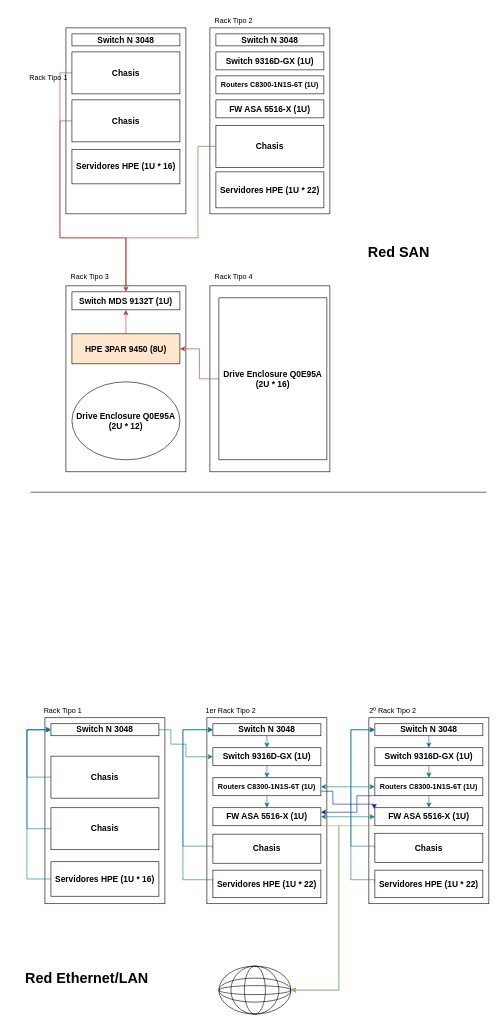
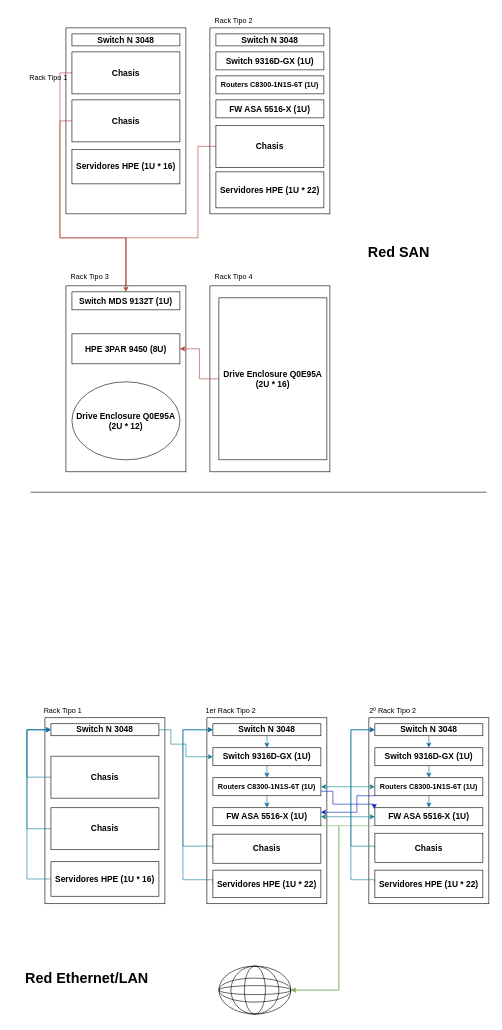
  <mxCell id="0" />
  <mxCell id="1" parent="0" />
  <mxCell id="2" value="" style="rounded=0;whiteSpace=wrap;html=1;" vertex="1" parent="1"><mxGeometry x="109" y="46" width="200" height="310" as="geometry" /></mxCell>
  <mxCell id="3" value="" style="rounded=0;whiteSpace=wrap;html=1;" vertex="1" parent="1"><mxGeometry x="349" y="46" width="200" height="310" as="geometry" /></mxCell>
  <mxCell id="4" value="" style="ellipse;whiteSpace=wrap;html=1;fillColor=none;" vertex="1" parent="1"><mxGeometry x="364" y="1610" width="120" height="80" as="geometry" /></mxCell>
  <mxCell id="5" value="" style="ellipse;whiteSpace=wrap;html=1;fillColor=none;" vertex="1" parent="1"><mxGeometry x="384" y="1610" width="80" height="80" as="geometry" /></mxCell>
  <mxCell id="6" value="" style="ellipse;whiteSpace=wrap;html=1;fillColor=none;" vertex="1" parent="1"><mxGeometry x="406.5" y="1610" width="35" height="80" as="geometry" /></mxCell>
  <mxCell id="7" value="" style="ellipse;whiteSpace=wrap;html=1;fillColor=none;" vertex="1" parent="1"><mxGeometry x="364" y="1630" width="120" height="40" as="geometry" /></mxCell>
  <mxCell id="8" value="" style="ellipse;whiteSpace=wrap;html=1;fillColor=none;" vertex="1" parent="1"><mxGeometry x="364" y="1642.5" width="120" height="15" as="geometry" /></mxCell>
  <mxCell id="9" value="&lt;h3&gt;Switch N 3048&lt;/h3&gt;" style="rounded=0;whiteSpace=wrap;html=1;" vertex="1" parent="1"><mxGeometry x="119" y="56" width="180" height="20" as="geometry" /></mxCell>
  <mxCell id="10" style="edgeStyle=orthogonalEdgeStyle;rounded=0;orthogonalLoop=1;jettySize=auto;html=1;exitX=0;exitY=0.5;exitDx=0;exitDy=0;entryX=0.5;entryY=0;entryDx=0;entryDy=0;fillColor=#fad9d5;strokeColor=#ae4132;" edge="1" parent="1" source="11" target="26"><mxGeometry relative="1" as="geometry"><Array as="points"><mxPoint x="99" y="121" /><mxPoint x="99" y="396" /><mxPoint x="209" y="396" /></Array></mxGeometry></mxCell>
  <mxCell id="11" value="&lt;h3&gt;Chasis&lt;/h3&gt;" style="rounded=0;whiteSpace=wrap;html=1;" vertex="1" parent="1"><mxGeometry x="119" y="86" width="180" height="70" as="geometry" /></mxCell>
  <mxCell id="12" value="Rack Tipo 1" style="rounded=0;whiteSpace=wrap;html=1;fillColor=none;strokeColor=none;" vertex="1" parent="1"><mxGeometry x="20" y="114" width="120" height="30" as="geometry" /></mxCell>
  <mxCell id="13" value="Rack Tipo 2" style="rounded=0;whiteSpace=wrap;html=1;fillColor=none;strokeColor=none;" vertex="1" parent="1"><mxGeometry x="329" y="20" width="120" height="30" as="geometry" /></mxCell>
  <mxCell id="14" value="Rack Tipo 3" style="rounded=0;whiteSpace=wrap;html=1;fillColor=none;strokeColor=none;" vertex="1" parent="1"><mxGeometry x="89" y="446" width="120" height="30" as="geometry" /></mxCell>
  <mxCell id="15" value="Rack Tipo 4" style="rounded=0;whiteSpace=wrap;html=1;fillColor=none;strokeColor=none;" vertex="1" parent="1"><mxGeometry x="329" y="446" width="120" height="30" as="geometry" /></mxCell>
  <mxCell id="16" value="&lt;h3&gt;Switch N 3048&lt;/h3&gt;" style="rounded=0;whiteSpace=wrap;html=1;" vertex="1" parent="1"><mxGeometry x="359" y="56" width="180" height="20" as="geometry" /></mxCell>
  <mxCell id="17" value="&lt;h3&gt;Switch 9316D-GX (1U)&lt;br/&gt;&lt;/h3&gt;" style="rounded=0;whiteSpace=wrap;html=1;" vertex="1" parent="1"><mxGeometry x="359" y="86" width="180" height="30" as="geometry" /></mxCell>
  <mxCell id="18" value="&lt;h4&gt;Routers C8300-1N1S-6T (1U)&lt;/h4&gt;" style="rounded=0;whiteSpace=wrap;html=1;" vertex="1" parent="1"><mxGeometry x="359" y="126" width="180" height="30" as="geometry" /></mxCell>
  <mxCell id="19" value="&lt;h3&gt;FW ASA 5516-X (1U)&lt;/h3&gt;" style="rounded=0;whiteSpace=wrap;html=1;" vertex="1" parent="1"><mxGeometry x="359" y="166" width="180" height="30" as="geometry" /></mxCell>
  <mxCell id="20" value="&lt;h3&gt;Servidores HPE (1U * 22)&lt;br/&gt;&lt;/h3&gt;" style="rounded=0;whiteSpace=wrap;html=1;" vertex="1" parent="1"><mxGeometry x="359" y="286" width="180" height="60" as="geometry" /></mxCell>
  <mxCell id="21" style="edgeStyle=orthogonalEdgeStyle;rounded=0;orthogonalLoop=1;jettySize=auto;html=1;exitX=0;exitY=0.5;exitDx=0;exitDy=0;entryX=0.5;entryY=0;entryDx=0;entryDy=0;fillColor=#fad9d5;strokeColor=#ae4132;" edge="1" parent="1" source="22" target="26"><mxGeometry relative="1" as="geometry"><Array as="points"><mxPoint x="329" y="244" /><mxPoint x="329" y="396" /><mxPoint x="209" y="396" /></Array></mxGeometry></mxCell>
  <mxCell id="22" value="&lt;h3&gt;Chasis&lt;/h3&gt;" style="rounded=0;whiteSpace=wrap;html=1;" vertex="1" parent="1"><mxGeometry x="359" y="208.5" width="180" height="70" as="geometry" /></mxCell>
  <mxCell id="23" value="&lt;h3&gt;Servidores HPE (1U * 16)&lt;br&gt;&lt;/h3&gt;" style="rounded=0;whiteSpace=wrap;html=1;" vertex="1" parent="1"><mxGeometry x="119" y="248.5" width="180" height="57.5" as="geometry" /></mxCell>
  <mxCell id="24" value="" style="rounded=0;whiteSpace=wrap;html=1;" vertex="1" parent="1"><mxGeometry x="109" y="476" width="200" height="310" as="geometry" /></mxCell>
  <mxCell id="25" value="" style="rounded=0;whiteSpace=wrap;html=1;" vertex="1" parent="1"><mxGeometry x="349" y="476" width="200" height="310" as="geometry" /></mxCell>
  <mxCell id="26" value="&lt;h3&gt;Switch MDS 9132T (1U)&lt;/h3&gt;" style="rounded=0;whiteSpace=wrap;html=1;" vertex="1" parent="1"><mxGeometry x="119" y="486" width="180" height="30" as="geometry" /></mxCell>
- <mxCell id="27" style="edgeStyle=orthogonalEdgeStyle;rounded=0;orthogonalLoop=1;jettySize=auto;html=1;exitX=0.5;exitY=0;exitDx=0;exitDy=0;entryX=0.5;entryY=1;entryDx=0;entryDy=0;fillColor=#fad9d5;strokeColor=#ae4132;" edge="1" parent="1" source="28" target="26"><mxGeometry relative="1" as="geometry" /></mxCell>
- <mxCell id="28" value="&lt;h3&gt;HPE 3PAR 9450 (8U)&lt;br&gt;&lt;/h3&gt;" style="rounded=0;whiteSpace=wrap;html=1;fillColor=#ffe6cc;" vertex="1" parent="1"><mxGeometry x="119" y="556" width="180" height="50" as="geometry" /></mxCell>
+ <mxCell id="28" value="&lt;h3&gt;HPE 3PAR 9450 (8U)&lt;br&gt;&lt;/h3&gt;" style="rounded=0;whiteSpace=wrap;html=1;" vertex="1" parent="1"><mxGeometry x="119" y="556" width="180" height="50" as="geometry" /></mxCell>
  <mxCell id="29" value="&lt;h3&gt;Drive Enclosure Q0E95A (2U * 12)&lt;/h3&gt;" style="ellipse;whiteSpace=wrap;html=1;" vertex="1" parent="1"><mxGeometry x="119" y="636" width="180" height="130" as="geometry" /></mxCell>
  <mxCell id="30" style="edgeStyle=orthogonalEdgeStyle;rounded=0;orthogonalLoop=1;jettySize=auto;html=1;exitX=0;exitY=0.5;exitDx=0;exitDy=0;entryX=0.5;entryY=0;entryDx=0;entryDy=0;fillColor=#fad9d5;strokeColor=#ae4132;" edge="1" parent="1" source="31" target="26"><mxGeometry relative="1" as="geometry"><Array as="points"><mxPoint x="99" y="201" /><mxPoint x="99" y="396" /><mxPoint x="209" y="396" /></Array></mxGeometry></mxCell>
  <mxCell id="31" value="&lt;h3&gt;Chasis&lt;/h3&gt;" style="rounded=0;whiteSpace=wrap;html=1;" vertex="1" parent="1"><mxGeometry x="119" y="166" width="180" height="70" as="geometry" /></mxCell>
  <mxCell id="32" style="edgeStyle=orthogonalEdgeStyle;rounded=0;orthogonalLoop=1;jettySize=auto;html=1;exitX=0;exitY=0.5;exitDx=0;exitDy=0;entryX=1;entryY=0.5;entryDx=0;entryDy=0;fillColor=#fad9d5;strokeColor=#ae4132;" edge="1" parent="1" source="33" target="28"><mxGeometry relative="1" as="geometry" /></mxCell>
  <mxCell id="33" value="&lt;h3&gt;Drive Enclosure Q0E95A (2U * 16)&lt;/h3&gt;" style="rounded=0;whiteSpace=wrap;html=1;" vertex="1" parent="1"><mxGeometry x="364" y="496" width="180" height="270" as="geometry" /></mxCell>
  <mxCell id="34" style="edgeStyle=orthogonalEdgeStyle;rounded=0;orthogonalLoop=1;jettySize=auto;html=1;exitX=0.5;exitY=1;exitDx=0;exitDy=0;" edge="1" parent="1" source="33" target="33"><mxGeometry relative="1" as="geometry" /></mxCell>
  <mxCell id="35" value="" style="rounded=0;whiteSpace=wrap;html=1;" vertex="1" parent="1"><mxGeometry x="74" y="1196" width="200" height="310" as="geometry" /></mxCell>
  <mxCell id="36" value="" style="rounded=0;whiteSpace=wrap;html=1;" vertex="1" parent="1"><mxGeometry x="344" y="1196" width="200" height="310" as="geometry" /></mxCell>
  <mxCell id="37" style="edgeStyle=orthogonalEdgeStyle;rounded=0;orthogonalLoop=1;jettySize=auto;html=1;exitX=1;exitY=0.5;exitDx=0;exitDy=0;entryX=0;entryY=0.5;entryDx=0;entryDy=0;fillColor=#b0e3e6;strokeColor=#0e8088;" edge="1" parent="1" source="38" target="46"><mxGeometry relative="1" as="geometry"><Array as="points"><mxPoint x="284" y="1216" /><mxPoint x="284" y="1240" /><mxPoint x="309" y="1240" /><mxPoint x="309" y="1261" /></Array></mxGeometry></mxCell>
  <mxCell id="38" value="&lt;h3&gt;Switch N 3048&lt;/h3&gt;" style="rounded=0;whiteSpace=wrap;html=1;" vertex="1" parent="1"><mxGeometry x="84" y="1206" width="180" height="20" as="geometry" /></mxCell>
  <mxCell id="39" style="edgeStyle=orthogonalEdgeStyle;rounded=0;orthogonalLoop=1;jettySize=auto;html=1;exitX=0;exitY=0.5;exitDx=0;exitDy=0;entryX=0;entryY=0.5;entryDx=0;entryDy=0;fillColor=#b1ddf0;strokeColor=#10739e;" edge="1" parent="1" source="40" target="38"><mxGeometry relative="1" as="geometry"><Array as="points"><mxPoint x="44" y="1295" /><mxPoint x="44" y="1216" /></Array></mxGeometry></mxCell>
  <mxCell id="40" value="&lt;h3&gt;Chasis&lt;/h3&gt;" style="rounded=0;whiteSpace=wrap;html=1;" vertex="1" parent="1"><mxGeometry x="84" y="1260" width="180" height="70" as="geometry" /></mxCell>
  <mxCell id="41" value="Rack Tipo 1" style="rounded=0;whiteSpace=wrap;html=1;fillColor=none;strokeColor=none;" vertex="1" parent="1"><mxGeometry x="44" y="1170" width="120" height="30" as="geometry" /></mxCell>
  <mxCell id="42" value="1er Rack Tipo 2" style="rounded=0;whiteSpace=wrap;html=1;fillColor=none;strokeColor=none;" vertex="1" parent="1"><mxGeometry x="324" y="1170" width="120" height="30" as="geometry" /></mxCell>
  <mxCell id="43" style="edgeStyle=orthogonalEdgeStyle;rounded=0;orthogonalLoop=1;jettySize=auto;html=1;exitX=0.5;exitY=1;exitDx=0;exitDy=0;entryX=0.5;entryY=0;entryDx=0;entryDy=0;fillColor=#b1ddf0;strokeColor=#10739e;" edge="1" parent="1" source="44" target="46"><mxGeometry relative="1" as="geometry" /></mxCell>
  <mxCell id="44" value="&lt;h3&gt;Switch N 3048&lt;/h3&gt;" style="rounded=0;whiteSpace=wrap;html=1;" vertex="1" parent="1"><mxGeometry x="354" y="1206" width="180" height="20" as="geometry" /></mxCell>
  <mxCell id="45" style="edgeStyle=orthogonalEdgeStyle;rounded=0;orthogonalLoop=1;jettySize=auto;html=1;exitX=0.5;exitY=1;exitDx=0;exitDy=0;entryX=0.5;entryY=0;entryDx=0;entryDy=0;fillColor=#b1ddf0;strokeColor=#10739e;" edge="1" parent="1" source="46" target="48"><mxGeometry relative="1" as="geometry" /></mxCell>
  <mxCell id="46" value="&lt;h3&gt;Switch 9316D-GX (1U)&lt;br/&gt;&lt;/h3&gt;" style="rounded=0;whiteSpace=wrap;html=1;" vertex="1" parent="1"><mxGeometry x="354" y="1246" width="180" height="30" as="geometry" /></mxCell>
  <mxCell id="47" style="edgeStyle=orthogonalEdgeStyle;rounded=0;orthogonalLoop=1;jettySize=auto;html=1;exitX=0.5;exitY=1;exitDx=0;exitDy=0;entryX=0.5;entryY=0;entryDx=0;entryDy=0;fillColor=#b1ddf0;strokeColor=#10739e;" edge="1" parent="1" source="48" target="50"><mxGeometry relative="1" as="geometry" /></mxCell>
  <mxCell id="48" value="&lt;h4&gt;Routers C8300-1N1S-6T (1U)&lt;/h4&gt;" style="rounded=0;whiteSpace=wrap;html=1;" vertex="1" parent="1"><mxGeometry x="354" y="1296" width="180" height="30" as="geometry" /></mxCell>
  <mxCell id="49" style="edgeStyle=orthogonalEdgeStyle;rounded=0;orthogonalLoop=1;jettySize=auto;html=1;exitX=1;exitY=1;exitDx=0;exitDy=0;entryX=1;entryY=0.5;entryDx=0;entryDy=0;fillColor=#d5e8d4;strokeColor=#82b366;" edge="1" parent="1" source="50" target="7"><mxGeometry relative="1" as="geometry"><Array as="points"><mxPoint x="564" y="1376" /><mxPoint x="564" y="1650" /></Array></mxGeometry></mxCell>
  <mxCell id="50" value="&lt;h3&gt;FW ASA 5516-X (1U)&lt;/h3&gt;" style="rounded=0;whiteSpace=wrap;html=1;" vertex="1" parent="1"><mxGeometry x="354" y="1346" width="180" height="30" as="geometry" /></mxCell>
  <mxCell id="51" style="edgeStyle=orthogonalEdgeStyle;rounded=0;orthogonalLoop=1;jettySize=auto;html=1;exitX=0;exitY=0.5;exitDx=0;exitDy=0;entryX=0;entryY=0.5;entryDx=0;entryDy=0;fillColor=#b1ddf0;strokeColor=#10739e;" edge="1" parent="1" source="52" target="44"><mxGeometry relative="1" as="geometry"><Array as="points"><mxPoint x="304" y="1466" /><mxPoint x="304" y="1216" /></Array></mxGeometry></mxCell>
  <mxCell id="52" value="&lt;h3&gt;Servidores HPE (1U * 22)&lt;br/&gt;&lt;/h3&gt;" style="rounded=0;whiteSpace=wrap;html=1;" vertex="1" parent="1"><mxGeometry x="354" y="1450" width="180" height="46" as="geometry" /></mxCell>
  <mxCell id="53" style="edgeStyle=orthogonalEdgeStyle;rounded=0;orthogonalLoop=1;jettySize=auto;html=1;exitX=0;exitY=0.5;exitDx=0;exitDy=0;entryX=0;entryY=0.5;entryDx=0;entryDy=0;fillColor=#b1ddf0;strokeColor=#10739e;" edge="1" parent="1" source="54" target="44"><mxGeometry relative="1" as="geometry"><Array as="points"><mxPoint x="354" y="1410" /><mxPoint x="304" y="1410" /><mxPoint x="304" y="1216" /></Array></mxGeometry></mxCell>
  <mxCell id="54" value="&lt;h3&gt;Chasis&lt;/h3&gt;" style="rounded=0;whiteSpace=wrap;html=1;" vertex="1" parent="1"><mxGeometry x="354" y="1390" width="180" height="48.5" as="geometry" /></mxCell>
  <mxCell id="55" style="edgeStyle=orthogonalEdgeStyle;rounded=0;orthogonalLoop=1;jettySize=auto;html=1;exitX=0;exitY=0.5;exitDx=0;exitDy=0;entryX=0;entryY=0.5;entryDx=0;entryDy=0;fillColor=#b1ddf0;strokeColor=#10739e;" edge="1" parent="1" source="56" target="38"><mxGeometry relative="1" as="geometry"><Array as="points"><mxPoint x="44" y="1465" /><mxPoint x="44" y="1216" /></Array></mxGeometry></mxCell>
  <mxCell id="56" value="&lt;h3&gt;Servidores HPE (1U * 16)&lt;br&gt;&lt;/h3&gt;" style="rounded=0;whiteSpace=wrap;html=1;" vertex="1" parent="1"><mxGeometry x="84" y="1436" width="180" height="57.5" as="geometry" /></mxCell>
  <mxCell id="57" style="edgeStyle=orthogonalEdgeStyle;rounded=0;orthogonalLoop=1;jettySize=auto;html=1;exitX=0;exitY=0.5;exitDx=0;exitDy=0;entryX=0;entryY=0.5;entryDx=0;entryDy=0;fillColor=#b1ddf0;strokeColor=#10739e;" edge="1" parent="1" source="58" target="38"><mxGeometry relative="1" as="geometry"><Array as="points"><mxPoint x="44" y="1381" /><mxPoint x="44" y="1216" /></Array></mxGeometry></mxCell>
  <mxCell id="58" value="&lt;h3&gt;Chasis&lt;/h3&gt;" style="rounded=0;whiteSpace=wrap;html=1;" vertex="1" parent="1"><mxGeometry x="84" y="1346" width="180" height="70" as="geometry" /></mxCell>
  <mxCell id="59" value="" style="rounded=0;whiteSpace=wrap;html=1;" vertex="1" parent="1"><mxGeometry x="614" y="1196" width="200" height="310" as="geometry" /></mxCell>
  <mxCell id="60" value="2º Rack Tipo 2" style="rounded=0;whiteSpace=wrap;html=1;fillColor=none;strokeColor=none;" vertex="1" parent="1"><mxGeometry x="594" y="1170" width="120" height="30" as="geometry" /></mxCell>
  <mxCell id="61" style="edgeStyle=orthogonalEdgeStyle;rounded=0;orthogonalLoop=1;jettySize=auto;html=1;exitX=0.5;exitY=1;exitDx=0;exitDy=0;entryX=0.5;entryY=0;entryDx=0;entryDy=0;fillColor=#b1ddf0;strokeColor=#10739e;" edge="1" parent="1" source="62" target="64"><mxGeometry relative="1" as="geometry" /></mxCell>
  <mxCell id="62" value="&lt;h3&gt;Switch N 3048&lt;/h3&gt;" style="rounded=0;whiteSpace=wrap;html=1;" vertex="1" parent="1"><mxGeometry x="624" y="1206" width="180" height="20" as="geometry" /></mxCell>
  <mxCell id="63" style="edgeStyle=orthogonalEdgeStyle;rounded=0;orthogonalLoop=1;jettySize=auto;html=1;exitX=0.5;exitY=1;exitDx=0;exitDy=0;entryX=0.5;entryY=0;entryDx=0;entryDy=0;fillColor=#b1ddf0;strokeColor=#10739e;" edge="1" parent="1" source="64" target="67"><mxGeometry relative="1" as="geometry" /></mxCell>
  <mxCell id="64" value="&lt;h3&gt;Switch 9316D-GX (1U)&lt;br/&gt;&lt;/h3&gt;" style="rounded=0;whiteSpace=wrap;html=1;" vertex="1" parent="1"><mxGeometry x="624" y="1246" width="180" height="30" as="geometry" /></mxCell>
  <mxCell id="65" style="edgeStyle=orthogonalEdgeStyle;rounded=0;orthogonalLoop=1;jettySize=auto;html=1;exitX=0.5;exitY=1;exitDx=0;exitDy=0;entryX=0.5;entryY=0;entryDx=0;entryDy=0;fillColor=#b1ddf0;strokeColor=#10739e;" edge="1" parent="1" source="67" target="69"><mxGeometry relative="1" as="geometry" /></mxCell>
  <mxCell id="66" style="edgeStyle=orthogonalEdgeStyle;rounded=0;orthogonalLoop=1;jettySize=auto;html=1;exitX=0;exitY=1;exitDx=0;exitDy=0;entryX=1;entryY=0.25;entryDx=0;entryDy=0;fillColor=#0050ef;strokeColor=#001DBC;" edge="1" parent="1" source="67" target="50"><mxGeometry relative="1" as="geometry"><Array as="points"><mxPoint x="594" y="1326" /><mxPoint x="594" y="1354" /></Array></mxGeometry></mxCell>
  <mxCell id="67" value="&lt;h4&gt;Routers C8300-1N1S-6T (1U)&lt;/h4&gt;" style="rounded=0;whiteSpace=wrap;html=1;" vertex="1" parent="1"><mxGeometry x="624" y="1296" width="180" height="30" as="geometry" /></mxCell>
  <mxCell id="68" style="edgeStyle=orthogonalEdgeStyle;rounded=0;orthogonalLoop=1;jettySize=auto;html=1;exitX=0;exitY=1;exitDx=0;exitDy=0;entryX=1;entryY=0.5;entryDx=0;entryDy=0;fillColor=#d5e8d4;strokeColor=#82b366;" edge="1" parent="1" source="69" target="4"><mxGeometry relative="1" as="geometry"><Array as="points"><mxPoint x="564" y="1376" /><mxPoint x="564" y="1650" /></Array></mxGeometry></mxCell>
  <mxCell id="69" value="&lt;h3&gt;FW ASA 5516-X (1U)&lt;/h3&gt;" style="rounded=0;whiteSpace=wrap;html=1;" vertex="1" parent="1"><mxGeometry x="624" y="1346" width="180" height="30" as="geometry" /></mxCell>
  <mxCell id="70" style="edgeStyle=orthogonalEdgeStyle;rounded=0;orthogonalLoop=1;jettySize=auto;html=1;exitX=0;exitY=0.5;exitDx=0;exitDy=0;entryX=0;entryY=0.5;entryDx=0;entryDy=0;fillColor=#b1ddf0;strokeColor=#10739e;" edge="1" parent="1" source="71" target="62"><mxGeometry relative="1" as="geometry"><Array as="points"><mxPoint x="584" y="1466" /><mxPoint x="584" y="1216" /></Array></mxGeometry></mxCell>
  <mxCell id="71" value="&lt;h3&gt;Servidores HPE (1U * 22)&lt;br/&gt;&lt;/h3&gt;" style="rounded=0;whiteSpace=wrap;html=1;" vertex="1" parent="1"><mxGeometry x="624" y="1450" width="180" height="46" as="geometry" /></mxCell>
  <mxCell id="72" style="edgeStyle=orthogonalEdgeStyle;rounded=0;orthogonalLoop=1;jettySize=auto;html=1;exitX=0;exitY=0.5;exitDx=0;exitDy=0;entryX=0;entryY=0.5;entryDx=0;entryDy=0;fillColor=#b1ddf0;strokeColor=#10739e;" edge="1" parent="1" source="73" target="62"><mxGeometry relative="1" as="geometry"><Array as="points"><mxPoint x="624" y="1410" /><mxPoint x="584" y="1410" /><mxPoint x="584" y="1216" /></Array></mxGeometry></mxCell>
  <mxCell id="73" value="&lt;h3&gt;Chasis&lt;/h3&gt;" style="rounded=0;whiteSpace=wrap;html=1;" vertex="1" parent="1"><mxGeometry x="624" y="1388.5" width="180" height="48.5" as="geometry" /></mxCell>
  <mxCell id="74" value="&lt;h1&gt;Red SAN&lt;/h1&gt;" style="rounded=0;whiteSpace=wrap;html=1;fillColor=none;strokeColor=none;" vertex="1" parent="1"><mxGeometry x="569" y="356" width="190" height="130" as="geometry" /></mxCell>
  <mxCell id="75" value="&lt;h1&gt;Red Ethernet/LAN&lt;/h1&gt;" style="rounded=0;whiteSpace=wrap;html=1;fillColor=none;strokeColor=none;" vertex="1" parent="1"><mxGeometry x="34" y="1565" width="220" height="130" as="geometry" /></mxCell>
  <mxCell id="76" value="" style="endArrow=none;html=1;rounded=0;" edge="1" parent="1"><mxGeometry width="50" height="50" relative="1" as="geometry"><mxPoint x="50" y="820" as="sourcePoint" /><mxPoint x="810" y="820" as="targetPoint" /></mxGeometry></mxCell>
  <mxCell id="77" value="" style="endArrow=classic;startArrow=classic;html=1;rounded=0;exitX=1;exitY=0.5;exitDx=0;exitDy=0;entryX=0;entryY=0.5;entryDx=0;entryDy=0;fillColor=#b0e3e6;strokeColor=#0e8088;" edge="1" parent="1" source="48" target="67"><mxGeometry width="50" height="50" relative="1" as="geometry"><mxPoint x="574" y="1360" as="sourcePoint" /><mxPoint x="624" y="1310" as="targetPoint" /></mxGeometry></mxCell>
  <mxCell id="78" value="" style="endArrow=classic;startArrow=classic;html=1;rounded=0;exitX=1;exitY=0.5;exitDx=0;exitDy=0;entryX=0;entryY=0.5;entryDx=0;entryDy=0;fillColor=#b0e3e6;strokeColor=#0e8088;" edge="1" parent="1" source="50" target="69"><mxGeometry width="50" height="50" relative="1" as="geometry"><mxPoint x="534" y="1360.66" as="sourcePoint" /><mxPoint x="624" y="1360.66" as="targetPoint" /></mxGeometry></mxCell>
  <mxCell id="79" style="edgeStyle=orthogonalEdgeStyle;rounded=0;orthogonalLoop=1;jettySize=auto;html=1;exitX=1;exitY=0.75;exitDx=0;exitDy=0;entryX=-0.006;entryY=0.072;entryDx=0;entryDy=0;entryPerimeter=0;fillColor=#0050ef;strokeColor=#001DBC;" edge="1" parent="1" source="48" target="69"><mxGeometry relative="1" as="geometry"><Array as="points"><mxPoint x="554" y="1319" /><mxPoint x="554" y="1340" /><mxPoint x="623" y="1340" /></Array></mxGeometry></mxCell>
